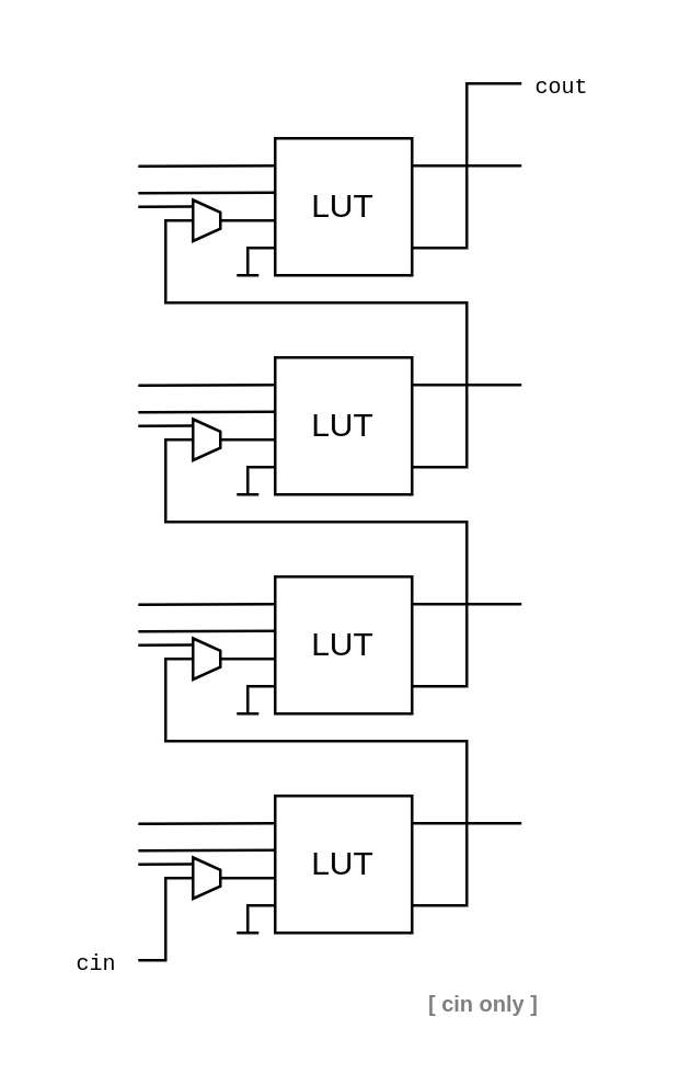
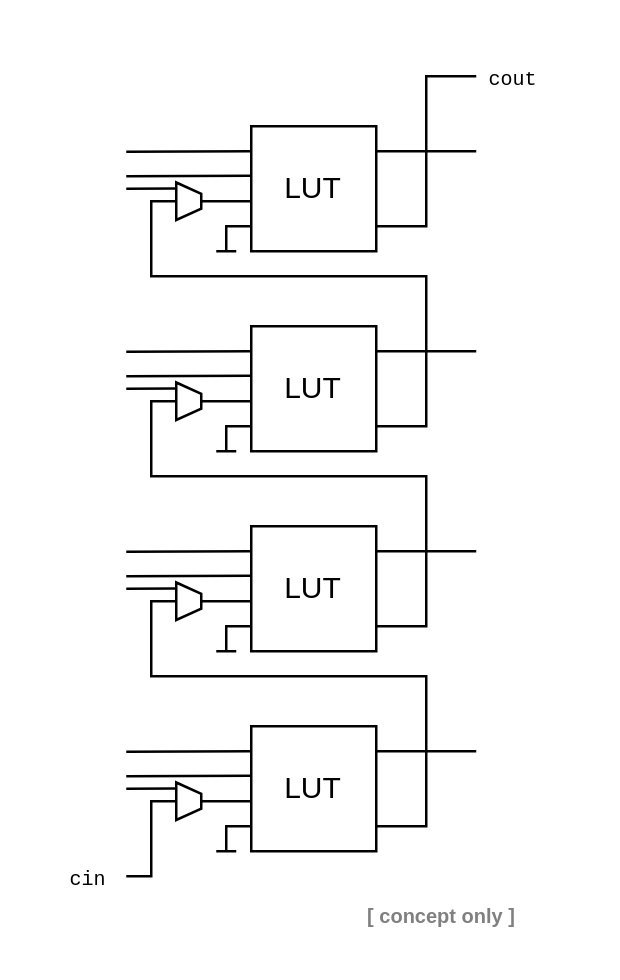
  <mxCell id="0" />
  <mxCell id="1" parent="0" />
  <mxCell id="2" value="" style="endArrow=none;html=1;rounded=0;fontSize=10;" parent="1" edge="1"><mxGeometry width="50" height="50" relative="1" as="geometry"><mxPoint x="140" y="90" as="sourcePoint" /><mxPoint x="190" y="30" as="targetPoint" /><Array as="points"><mxPoint x="170" y="90" /><mxPoint x="170" y="30" /></Array></mxGeometry></mxCell>
  <mxCell id="3" value="" style="endArrow=none;html=1;rounded=0;fontSize=10;" parent="1" edge="1"><mxGeometry width="50" height="50" relative="1" as="geometry"><mxPoint x="190" y="60" as="sourcePoint" /><mxPoint x="150" y="60" as="targetPoint" /></mxGeometry></mxCell>
  <mxCell id="4" value="" style="endArrow=baseDash;html=1;rounded=0;fontSize=10;endFill=0;" parent="1" edge="1"><mxGeometry width="50" height="50" relative="1" as="geometry"><mxPoint x="110" y="90" as="sourcePoint" /><mxPoint x="90" y="100" as="targetPoint" /><Array as="points"><mxPoint x="90" y="90" /></Array></mxGeometry></mxCell>
  <mxCell id="5" value="" style="endArrow=none;html=1;rounded=0;fontSize=10;" parent="1" edge="1"><mxGeometry width="50" height="50" relative="1" as="geometry"><mxPoint x="100" y="69.81" as="sourcePoint" /><mxPoint x="50" y="70" as="targetPoint" /></mxGeometry></mxCell>
  <mxCell id="6" value="" style="endArrow=none;html=1;rounded=0;fontSize=10;" parent="1" edge="1"><mxGeometry width="50" height="50" relative="1" as="geometry"><mxPoint x="100" y="60" as="sourcePoint" /><mxPoint x="50" y="60.19" as="targetPoint" /></mxGeometry></mxCell>
  <mxCell id="7" style="edgeStyle=orthogonalEdgeStyle;rounded=0;orthogonalLoop=1;jettySize=auto;html=1;exitX=0.5;exitY=0;exitDx=0;exitDy=0;entryX=0;entryY=0.5;entryDx=0;entryDy=0;endArrow=none;endFill=0;" parent="1" source="11" target="8" edge="1"><mxGeometry relative="1" as="geometry" /></mxCell>
  <mxCell id="8" value="" style="rounded=0;whiteSpace=wrap;html=1;" parent="1" vertex="1"><mxGeometry x="110" y="70" width="20" height="20" as="geometry" /></mxCell>
  <mxCell id="9" value="LUT" style="rounded=0;whiteSpace=wrap;html=1;" parent="1" vertex="1"><mxGeometry x="100" y="50" width="50" height="50" as="geometry" /></mxCell>
  <mxCell id="10" value="" style="endArrow=none;html=1;rounded=0;fontSize=10;exitX=0.158;exitY=1.026;exitDx=0;exitDy=0;exitPerimeter=0;" parent="1" source="11" edge="1"><mxGeometry width="50" height="50" relative="1" as="geometry"><mxPoint x="80" y="74.91" as="sourcePoint" /><mxPoint x="50" y="75" as="targetPoint" /></mxGeometry></mxCell>
  <mxCell id="11" value="" style="shape=trapezoid;perimeter=trapezoidPerimeter;whiteSpace=wrap;html=1;fixedSize=1;direction=south;size=4.57;" parent="1" vertex="1"><mxGeometry x="70" y="72.5" width="10" height="15" as="geometry" /></mxCell>
  <mxCell id="12" value="" style="endArrow=none;html=1;rounded=0;fontSize=10;entryX=0.5;entryY=1;entryDx=0;entryDy=0;" parent="1" target="11" edge="1"><mxGeometry width="50" height="50" relative="1" as="geometry"><mxPoint x="140" y="170" as="sourcePoint" /><mxPoint x="60" y="80" as="targetPoint" /><Array as="points"><mxPoint x="170" y="170" /><mxPoint x="170" y="110" /><mxPoint x="60" y="110" /><mxPoint x="60" y="80" /></Array></mxGeometry></mxCell>
  <mxCell id="13" value="" style="endArrow=none;html=1;rounded=0;fontSize=10;" parent="1" edge="1"><mxGeometry width="50" height="50" relative="1" as="geometry"><mxPoint x="190" y="140" as="sourcePoint" /><mxPoint x="150" y="140" as="targetPoint" /></mxGeometry></mxCell>
  <mxCell id="14" value="" style="endArrow=baseDash;html=1;rounded=0;fontSize=10;endFill=0;" parent="1" edge="1"><mxGeometry width="50" height="50" relative="1" as="geometry"><mxPoint x="110" y="170" as="sourcePoint" /><mxPoint x="90" y="180" as="targetPoint" /><Array as="points"><mxPoint x="90" y="170" /></Array></mxGeometry></mxCell>
  <mxCell id="15" value="" style="endArrow=none;html=1;rounded=0;fontSize=10;" parent="1" edge="1"><mxGeometry width="50" height="50" relative="1" as="geometry"><mxPoint x="100" y="149.81" as="sourcePoint" /><mxPoint x="50" y="150" as="targetPoint" /></mxGeometry></mxCell>
  <mxCell id="16" value="" style="endArrow=none;html=1;rounded=0;fontSize=10;" parent="1" edge="1"><mxGeometry width="50" height="50" relative="1" as="geometry"><mxPoint x="100" y="140" as="sourcePoint" /><mxPoint x="50" y="140.19" as="targetPoint" /></mxGeometry></mxCell>
  <mxCell id="17" style="edgeStyle=orthogonalEdgeStyle;rounded=0;orthogonalLoop=1;jettySize=auto;html=1;exitX=0.5;exitY=0;exitDx=0;exitDy=0;entryX=0;entryY=0.5;entryDx=0;entryDy=0;endArrow=none;endFill=0;" parent="1" source="21" target="18" edge="1"><mxGeometry relative="1" as="geometry" /></mxCell>
  <mxCell id="18" value="" style="rounded=0;whiteSpace=wrap;html=1;" parent="1" vertex="1"><mxGeometry x="110" y="150" width="20" height="20" as="geometry" /></mxCell>
  <mxCell id="19" value="LUT" style="rounded=0;whiteSpace=wrap;html=1;" parent="1" vertex="1"><mxGeometry x="100" y="130" width="50" height="50" as="geometry" /></mxCell>
  <mxCell id="20" value="" style="endArrow=none;html=1;rounded=0;fontSize=10;exitX=0.158;exitY=1.026;exitDx=0;exitDy=0;exitPerimeter=0;" parent="1" source="21" edge="1"><mxGeometry width="50" height="50" relative="1" as="geometry"><mxPoint x="80" y="154.91" as="sourcePoint" /><mxPoint x="50" y="155" as="targetPoint" /></mxGeometry></mxCell>
  <mxCell id="21" value="" style="shape=trapezoid;perimeter=trapezoidPerimeter;whiteSpace=wrap;html=1;fixedSize=1;direction=south;size=4.57;" parent="1" vertex="1"><mxGeometry x="70" y="152.5" width="10" height="15" as="geometry" /></mxCell>
  <mxCell id="22" value="" style="endArrow=none;html=1;rounded=0;fontSize=10;entryX=0.5;entryY=1;entryDx=0;entryDy=0;" parent="1" target="21" edge="1"><mxGeometry width="50" height="50" relative="1" as="geometry"><mxPoint x="140" y="250" as="sourcePoint" /><mxPoint x="60" y="160" as="targetPoint" /><Array as="points"><mxPoint x="170" y="250" /><mxPoint x="170" y="190" /><mxPoint x="60" y="190" /><mxPoint x="60" y="160" /></Array></mxGeometry></mxCell>
  <mxCell id="23" value="" style="endArrow=none;html=1;rounded=0;fontSize=10;" parent="1" edge="1"><mxGeometry width="50" height="50" relative="1" as="geometry"><mxPoint x="190" y="220" as="sourcePoint" /><mxPoint x="150" y="220" as="targetPoint" /></mxGeometry></mxCell>
  <mxCell id="24" value="" style="endArrow=baseDash;html=1;rounded=0;fontSize=10;endFill=0;" parent="1" edge="1"><mxGeometry width="50" height="50" relative="1" as="geometry"><mxPoint x="110" y="250" as="sourcePoint" /><mxPoint x="90" y="260" as="targetPoint" /><Array as="points"><mxPoint x="90" y="250" /></Array></mxGeometry></mxCell>
  <mxCell id="25" value="" style="endArrow=none;html=1;rounded=0;fontSize=10;" parent="1" edge="1"><mxGeometry width="50" height="50" relative="1" as="geometry"><mxPoint x="100" y="229.81" as="sourcePoint" /><mxPoint x="50" y="230" as="targetPoint" /></mxGeometry></mxCell>
  <mxCell id="26" value="" style="endArrow=none;html=1;rounded=0;fontSize=10;" parent="1" edge="1"><mxGeometry width="50" height="50" relative="1" as="geometry"><mxPoint x="100" y="220" as="sourcePoint" /><mxPoint x="50" y="220.19" as="targetPoint" /></mxGeometry></mxCell>
  <mxCell id="27" style="edgeStyle=orthogonalEdgeStyle;rounded=0;orthogonalLoop=1;jettySize=auto;html=1;exitX=0.5;exitY=0;exitDx=0;exitDy=0;entryX=0;entryY=0.5;entryDx=0;entryDy=0;endArrow=none;endFill=0;" parent="1" source="31" target="28" edge="1"><mxGeometry relative="1" as="geometry" /></mxCell>
  <mxCell id="28" value="" style="rounded=0;whiteSpace=wrap;html=1;" parent="1" vertex="1"><mxGeometry x="110" y="230" width="20" height="20" as="geometry" /></mxCell>
  <mxCell id="29" value="LUT" style="rounded=0;whiteSpace=wrap;html=1;" parent="1" vertex="1"><mxGeometry x="100" y="210" width="50" height="50" as="geometry" /></mxCell>
  <mxCell id="30" value="" style="endArrow=none;html=1;rounded=0;fontSize=10;exitX=0.158;exitY=1.026;exitDx=0;exitDy=0;exitPerimeter=0;" parent="1" source="31" edge="1"><mxGeometry width="50" height="50" relative="1" as="geometry"><mxPoint x="80" y="234.91" as="sourcePoint" /><mxPoint x="50" y="235" as="targetPoint" /></mxGeometry></mxCell>
  <mxCell id="31" value="" style="shape=trapezoid;perimeter=trapezoidPerimeter;whiteSpace=wrap;html=1;fixedSize=1;direction=south;size=4.57;" parent="1" vertex="1"><mxGeometry x="70" y="232.5" width="10" height="15" as="geometry" /></mxCell>
  <mxCell id="32" value="" style="endArrow=none;html=1;rounded=0;fontSize=10;entryX=0.5;entryY=1;entryDx=0;entryDy=0;" parent="1" target="31" edge="1"><mxGeometry width="50" height="50" relative="1" as="geometry"><mxPoint x="140" y="330" as="sourcePoint" /><mxPoint x="60" y="240" as="targetPoint" /><Array as="points"><mxPoint x="170" y="330" /><mxPoint x="170" y="270" /><mxPoint x="60" y="270" /><mxPoint x="60" y="240" /></Array></mxGeometry></mxCell>
  <mxCell id="33" value="" style="endArrow=none;html=1;rounded=0;fontSize=10;" parent="1" edge="1"><mxGeometry width="50" height="50" relative="1" as="geometry"><mxPoint x="190" y="300" as="sourcePoint" /><mxPoint x="150" y="300" as="targetPoint" /></mxGeometry></mxCell>
  <mxCell id="34" value="" style="endArrow=baseDash;html=1;rounded=0;fontSize=10;endFill=0;" parent="1" edge="1"><mxGeometry width="50" height="50" relative="1" as="geometry"><mxPoint x="110" y="330" as="sourcePoint" /><mxPoint x="90" y="340" as="targetPoint" /><Array as="points"><mxPoint x="90" y="330" /></Array></mxGeometry></mxCell>
  <mxCell id="35" value="" style="endArrow=none;html=1;rounded=0;fontSize=10;" parent="1" edge="1"><mxGeometry width="50" height="50" relative="1" as="geometry"><mxPoint x="100" y="309.81" as="sourcePoint" /><mxPoint x="50" y="310" as="targetPoint" /></mxGeometry></mxCell>
  <mxCell id="36" value="" style="endArrow=none;html=1;rounded=0;fontSize=10;" parent="1" edge="1"><mxGeometry width="50" height="50" relative="1" as="geometry"><mxPoint x="100" y="300" as="sourcePoint" /><mxPoint x="50" y="300.19" as="targetPoint" /></mxGeometry></mxCell>
  <mxCell id="37" style="edgeStyle=orthogonalEdgeStyle;rounded=0;orthogonalLoop=1;jettySize=auto;html=1;exitX=0.5;exitY=0;exitDx=0;exitDy=0;entryX=0;entryY=0.5;entryDx=0;entryDy=0;endArrow=none;endFill=0;" parent="1" source="41" target="38" edge="1"><mxGeometry relative="1" as="geometry" /></mxCell>
  <mxCell id="38" value="" style="rounded=0;whiteSpace=wrap;html=1;" parent="1" vertex="1"><mxGeometry x="110" y="310" width="20" height="20" as="geometry" /></mxCell>
  <mxCell id="39" value="LUT" style="rounded=0;whiteSpace=wrap;html=1;" parent="1" vertex="1"><mxGeometry x="100" y="290" width="50" height="50" as="geometry" /></mxCell>
  <mxCell id="40" value="" style="endArrow=none;html=1;rounded=0;fontSize=10;exitX=0.158;exitY=1.026;exitDx=0;exitDy=0;exitPerimeter=0;" parent="1" source="41" edge="1"><mxGeometry width="50" height="50" relative="1" as="geometry"><mxPoint x="80" y="314.91" as="sourcePoint" /><mxPoint x="50" y="315" as="targetPoint" /></mxGeometry></mxCell>
  <mxCell id="41" value="" style="shape=trapezoid;perimeter=trapezoidPerimeter;whiteSpace=wrap;html=1;fixedSize=1;direction=south;size=4.57;" parent="1" vertex="1"><mxGeometry x="70" y="312.5" width="10" height="15" as="geometry" /></mxCell>
  <mxCell id="42" value="" style="endArrow=none;html=1;rounded=0;fontSize=10;entryX=0.5;entryY=1;entryDx=0;entryDy=0;" parent="1" target="41" edge="1"><mxGeometry width="50" height="50" relative="1" as="geometry"><mxPoint x="50" y="350" as="sourcePoint" /><mxPoint x="60" y="320" as="targetPoint" /><Array as="points"><mxPoint x="60" y="350" /><mxPoint x="60" y="320" /></Array></mxGeometry></mxCell>
  <mxCell id="43" value="&lt;font style=&quot;font-size: 8px;&quot; face=&quot;Courier New&quot;&gt;cin&lt;/font&gt;" style="text;html=1;strokeColor=none;fillColor=none;align=center;verticalAlign=middle;whiteSpace=wrap;rounded=0;" parent="1" vertex="1"><mxGeometry x="20" y="340" width="30" height="20" as="geometry" /></mxCell>
  <mxCell id="44" value="&lt;font style=&quot;font-size: 8px;&quot; face=&quot;Courier New&quot;&gt;cout&lt;/font&gt;" style="text;html=1;strokeColor=none;fillColor=none;align=center;verticalAlign=middle;whiteSpace=wrap;rounded=0;" parent="1" vertex="1"><mxGeometry x="190" y="20" width="30" height="20" as="geometry" /></mxCell>
- <mxCell id="45" value="&lt;font color=&quot;#808080&quot; style=&quot;font-size: 8px;&quot;&gt;&lt;b&gt;[ cin only ]&amp;nbsp;&lt;/b&gt;&lt;/font&gt;" style="text;html=1;strokeColor=none;fillColor=none;align=center;verticalAlign=middle;whiteSpace=wrap;rounded=0;" vertex="1" parent="1"><mxGeometry x="130" y="360" width="95.13" height="10" as="geometry" /></mxCell>
+ <mxCell id="45" value="&lt;font color=&quot;#808080&quot; style=&quot;font-size: 8px;&quot;&gt;&lt;b&gt;[ concept only ]&amp;nbsp;&lt;/b&gt;&lt;/font&gt;" style="text;html=1;strokeColor=none;fillColor=none;align=center;verticalAlign=middle;whiteSpace=wrap;rounded=0;" vertex="1" parent="1"><mxGeometry x="130" y="360" width="95.13" height="10" as="geometry" /></mxCell>
